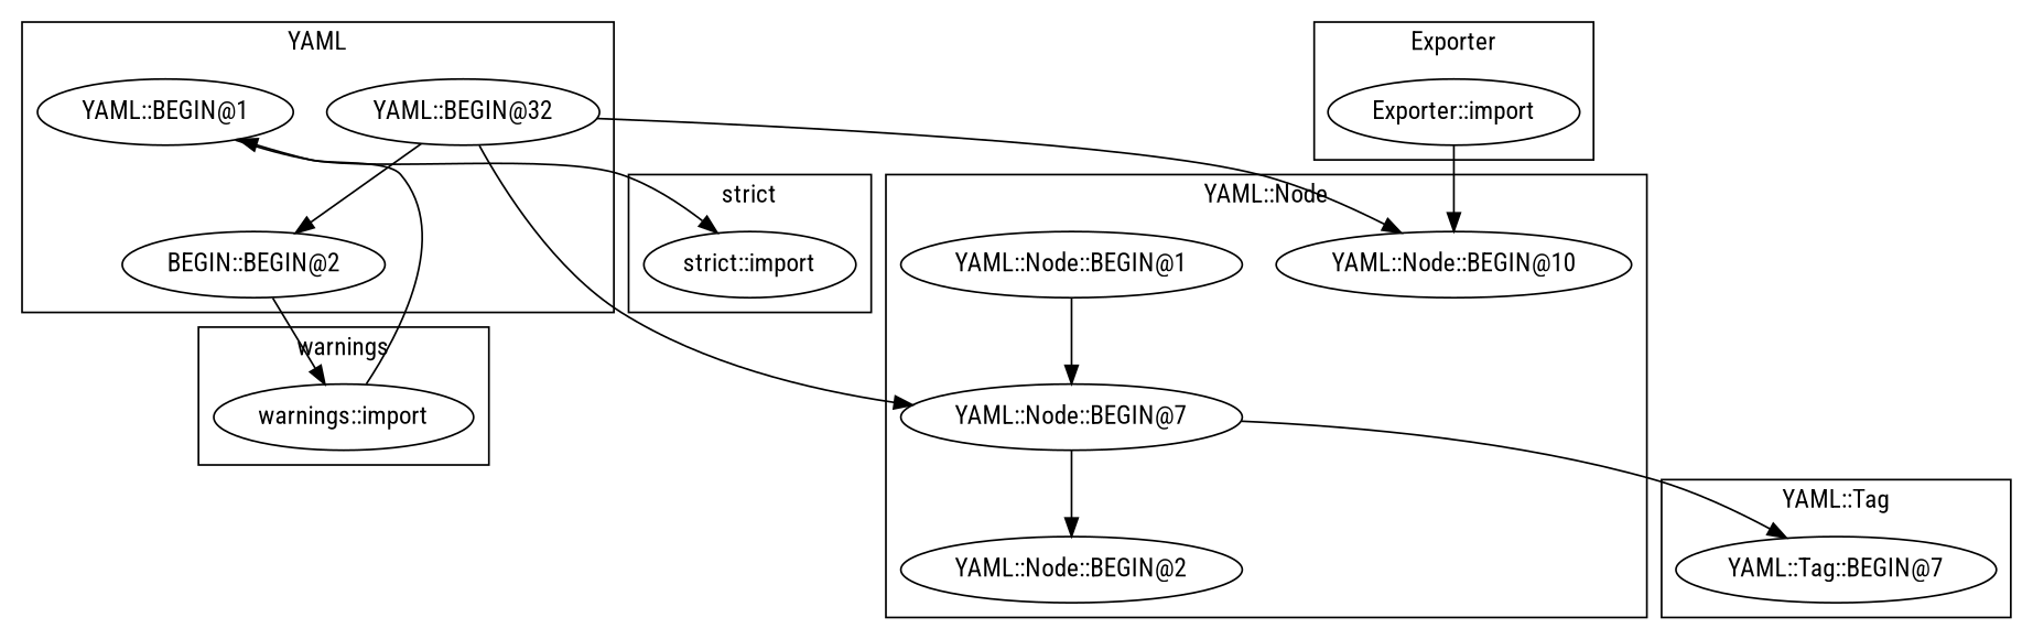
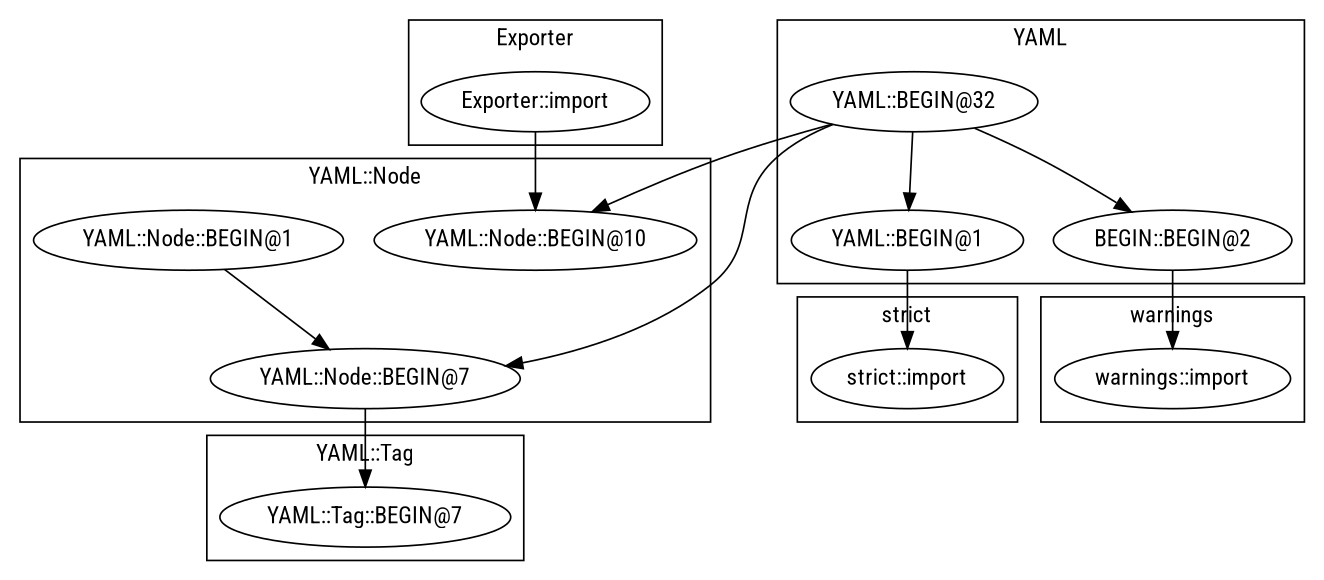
  digraph {
    fontname="Roboto Condensed"
    node [fontname="Roboto Condensed"]
    edge [fontname="Roboto Condensed"]
    "warnings::import"
    "Exporter::import"
    "YAML::Node::BEGIN@10"
-   "YAML::Node::BEGIN@2"
    "YAML::Node::BEGIN@1"
    "YAML::Node::BEGIN@7"
    n7 [label="YAML::BEGIN@32"]
    "YAML::BEGIN@1"
    n9 [label="BEGIN::BEGIN@2"]
    "strict::import"
    "YAML::Tag::BEGIN@7"
    subgraph cluster_1 {
      label=warnings
      "warnings::import"
    }
    subgraph cluster_2 {
      label=Exporter
      "Exporter::import"
    }
    subgraph cluster_3 {
      label="YAML::Node"
      "YAML::Node::BEGIN@10"
-     "YAML::Node::BEGIN@2"
      "YAML::Node::BEGIN@1"
      "YAML::Node::BEGIN@7"
    }
    subgraph cluster_4 {
      label=YAML
      n7
      "YAML::BEGIN@1"
      n9
    }
    subgraph cluster_5 {
      label="strict"
      "strict::import"
    }
    subgraph cluster_6 {
      label="YAML::Tag"
      "YAML::Tag::BEGIN@7"
    }
    "Exporter::import" -> "YAML::Node::BEGIN@10"
    "YAML::Node::BEGIN@1" -> "YAML::Node::BEGIN@7"
-   "YAML::Node::BEGIN@7" -> "YAML::Node::BEGIN@2"
    "YAML::Node::BEGIN@7" -> "YAML::Tag::BEGIN@7"
    n7 -> "YAML::Node::BEGIN@10"
    n7 -> "YAML::Node::BEGIN@7"
-   "warnings::import" -> "YAML::BEGIN@1"
+   n7 -> "YAML::BEGIN@1"
    n7 -> n9
    "YAML::BEGIN@1" -> "strict::import"
    n9 -> "warnings::import"
  }
